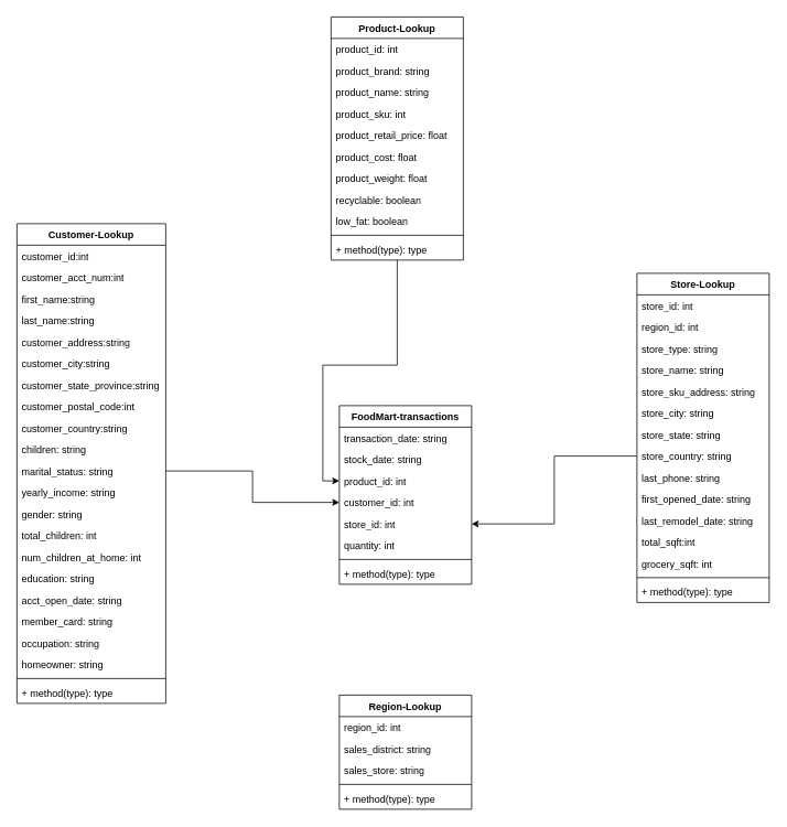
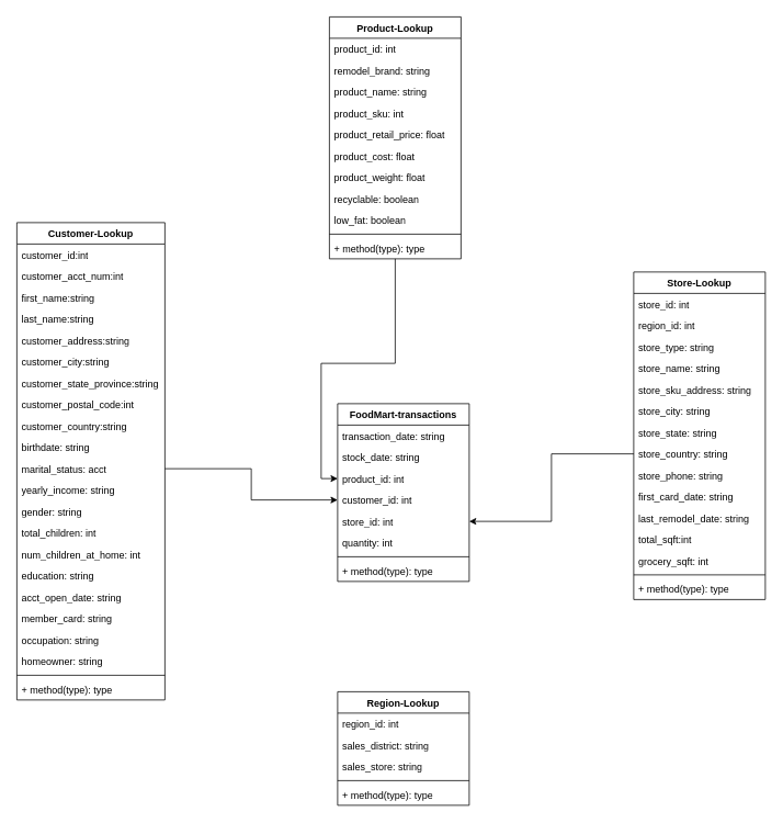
  <mxCell id="0" />
  <mxCell id="1" parent="0" />
  <mxCell id="2" value="FoodMart-transactions" style="swimlane;fontStyle=1;align=center;verticalAlign=top;childLayout=stackLayout;horizontal=1;startSize=26;horizontalStack=0;resizeParent=1;resizeParentMax=0;resizeLast=0;collapsible=1;marginBottom=0;whiteSpace=wrap;html=1;" vertex="1" parent="1"><mxGeometry x="410" y="490" width="160" height="216" as="geometry" /></mxCell>
  <mxCell id="3" value="transaction_date: string" style="text;strokeColor=none;fillColor=none;align=left;verticalAlign=top;spacingLeft=4;spacingRight=4;overflow=hidden;rotatable=0;points=[[0,0.5],[1,0.5]];portConstraint=eastwest;whiteSpace=wrap;html=1;" vertex="1" parent="2"><mxGeometry y="26" width="160" height="26" as="geometry" /></mxCell>
  <mxCell id="4" value="stock_date: string" style="text;strokeColor=none;fillColor=none;align=left;verticalAlign=top;spacingLeft=4;spacingRight=4;overflow=hidden;rotatable=0;points=[[0,0.5],[1,0.5]];portConstraint=eastwest;whiteSpace=wrap;html=1;" vertex="1" parent="2"><mxGeometry y="52" width="160" height="26" as="geometry" /></mxCell>
  <mxCell id="5" value="product_id: int" style="text;strokeColor=none;fillColor=none;align=left;verticalAlign=top;spacingLeft=4;spacingRight=4;overflow=hidden;rotatable=0;points=[[0,0.5],[1,0.5]];portConstraint=eastwest;whiteSpace=wrap;html=1;" vertex="1" parent="2"><mxGeometry y="78" width="160" height="26" as="geometry" /></mxCell>
  <mxCell id="6" value="customer_id: int" style="text;strokeColor=none;fillColor=none;align=left;verticalAlign=top;spacingLeft=4;spacingRight=4;overflow=hidden;rotatable=0;points=[[0,0.5],[1,0.5]];portConstraint=eastwest;whiteSpace=wrap;html=1;" vertex="1" parent="2"><mxGeometry y="104" width="160" height="26" as="geometry" /></mxCell>
  <mxCell id="7" value="store_id: int" style="text;strokeColor=none;fillColor=none;align=left;verticalAlign=top;spacingLeft=4;spacingRight=4;overflow=hidden;rotatable=0;points=[[0,0.5],[1,0.5]];portConstraint=eastwest;whiteSpace=wrap;html=1;" vertex="1" parent="2"><mxGeometry y="130" width="160" height="26" as="geometry" /></mxCell>
  <mxCell id="8" value="quantity: int" style="text;strokeColor=none;fillColor=none;align=left;verticalAlign=top;spacingLeft=4;spacingRight=4;overflow=hidden;rotatable=0;points=[[0,0.5],[1,0.5]];portConstraint=eastwest;whiteSpace=wrap;html=1;" vertex="1" parent="2"><mxGeometry y="156" width="160" height="26" as="geometry" /></mxCell>
  <mxCell id="9" value="" style="line;strokeWidth=1;fillColor=none;align=left;verticalAlign=middle;spacingTop=-1;spacingLeft=3;spacingRight=3;rotatable=0;labelPosition=right;points=[];portConstraint=eastwest;strokeColor=inherit;" vertex="1" parent="2"><mxGeometry y="182" width="160" height="8" as="geometry" /></mxCell>
  <mxCell id="10" value="+ method(type): type" style="text;strokeColor=none;fillColor=none;align=left;verticalAlign=top;spacingLeft=4;spacingRight=4;overflow=hidden;rotatable=0;points=[[0,0.5],[1,0.5]];portConstraint=eastwest;whiteSpace=wrap;html=1;" vertex="1" parent="2"><mxGeometry y="190" width="160" height="26" as="geometry" /></mxCell>
  <mxCell id="11" value="Customer-Lookup" style="swimlane;fontStyle=1;align=center;verticalAlign=top;childLayout=stackLayout;horizontal=1;startSize=26;horizontalStack=0;resizeParent=1;resizeParentMax=0;resizeLast=0;collapsible=1;marginBottom=0;whiteSpace=wrap;html=1;" vertex="1" parent="1"><mxGeometry x="20" y="270" width="180" height="580" as="geometry" /></mxCell>
  <mxCell id="12" value="customer_id:int" style="text;strokeColor=none;fillColor=none;align=left;verticalAlign=top;spacingLeft=4;spacingRight=4;overflow=hidden;rotatable=0;points=[[0,0.5],[1,0.5]];portConstraint=eastwest;whiteSpace=wrap;html=1;" vertex="1" parent="11"><mxGeometry y="26" width="180" height="26" as="geometry" /></mxCell>
  <mxCell id="13" value="customer_acct_num:int" style="text;strokeColor=none;fillColor=none;align=left;verticalAlign=top;spacingLeft=4;spacingRight=4;overflow=hidden;rotatable=0;points=[[0,0.5],[1,0.5]];portConstraint=eastwest;whiteSpace=wrap;html=1;" vertex="1" parent="11"><mxGeometry y="52" width="180" height="26" as="geometry" /></mxCell>
  <mxCell id="14" value="first_name:string" style="text;strokeColor=none;fillColor=none;align=left;verticalAlign=top;spacingLeft=4;spacingRight=4;overflow=hidden;rotatable=0;points=[[0,0.5],[1,0.5]];portConstraint=eastwest;whiteSpace=wrap;html=1;" vertex="1" parent="11"><mxGeometry y="78" width="180" height="26" as="geometry" /></mxCell>
  <mxCell id="15" value="last_name:string" style="text;strokeColor=none;fillColor=none;align=left;verticalAlign=top;spacingLeft=4;spacingRight=4;overflow=hidden;rotatable=0;points=[[0,0.5],[1,0.5]];portConstraint=eastwest;whiteSpace=wrap;html=1;" vertex="1" parent="11"><mxGeometry y="104" width="180" height="26" as="geometry" /></mxCell>
  <mxCell id="16" value="customer_address:string" style="text;strokeColor=none;fillColor=none;align=left;verticalAlign=top;spacingLeft=4;spacingRight=4;overflow=hidden;rotatable=0;points=[[0,0.5],[1,0.5]];portConstraint=eastwest;whiteSpace=wrap;html=1;" vertex="1" parent="11"><mxGeometry y="130" width="180" height="26" as="geometry" /></mxCell>
  <mxCell id="17" value="customer_city:string" style="text;strokeColor=none;fillColor=none;align=left;verticalAlign=top;spacingLeft=4;spacingRight=4;overflow=hidden;rotatable=0;points=[[0,0.5],[1,0.5]];portConstraint=eastwest;whiteSpace=wrap;html=1;" vertex="1" parent="11"><mxGeometry y="156" width="180" height="26" as="geometry" /></mxCell>
  <mxCell id="18" value="customer_state_province:string" style="text;strokeColor=none;fillColor=none;align=left;verticalAlign=top;spacingLeft=4;spacingRight=4;overflow=hidden;rotatable=0;points=[[0,0.5],[1,0.5]];portConstraint=eastwest;whiteSpace=wrap;html=1;" vertex="1" parent="11"><mxGeometry y="182" width="180" height="26" as="geometry" /></mxCell>
  <mxCell id="19" value="customer_postal_code:int" style="text;strokeColor=none;fillColor=none;align=left;verticalAlign=top;spacingLeft=4;spacingRight=4;overflow=hidden;rotatable=0;points=[[0,0.5],[1,0.5]];portConstraint=eastwest;whiteSpace=wrap;html=1;" vertex="1" parent="11"><mxGeometry y="208" width="180" height="26" as="geometry" /></mxCell>
  <mxCell id="20" value="customer_country:string" style="text;strokeColor=none;fillColor=none;align=left;verticalAlign=top;spacingLeft=4;spacingRight=4;overflow=hidden;rotatable=0;points=[[0,0.5],[1,0.5]];portConstraint=eastwest;whiteSpace=wrap;html=1;" vertex="1" parent="11"><mxGeometry y="234" width="180" height="26" as="geometry" /></mxCell>
- <mxCell id="21" value="children:&amp;nbsp;string" style="text;strokeColor=none;fillColor=none;align=left;verticalAlign=top;spacingLeft=4;spacingRight=4;overflow=hidden;rotatable=0;points=[[0,0.5],[1,0.5]];portConstraint=eastwest;whiteSpace=wrap;html=1;" vertex="1" parent="11"><mxGeometry y="260" width="180" height="26" as="geometry" /></mxCell>
- <mxCell id="22" value="marital_status: string" style="text;strokeColor=none;fillColor=none;align=left;verticalAlign=top;spacingLeft=4;spacingRight=4;overflow=hidden;rotatable=0;points=[[0,0.5],[1,0.5]];portConstraint=eastwest;whiteSpace=wrap;html=1;" vertex="1" parent="11"><mxGeometry y="286" width="180" height="26" as="geometry" /></mxCell>
+ <mxCell id="21" value="birthdate:&amp;nbsp;string" style="text;strokeColor=none;fillColor=none;align=left;verticalAlign=top;spacingLeft=4;spacingRight=4;overflow=hidden;rotatable=0;points=[[0,0.5],[1,0.5]];portConstraint=eastwest;whiteSpace=wrap;html=1;" vertex="1" parent="11"><mxGeometry y="260" width="180" height="26" as="geometry" /></mxCell>
+ <mxCell id="22" value="marital_status: acct" style="text;strokeColor=none;fillColor=none;align=left;verticalAlign=top;spacingLeft=4;spacingRight=4;overflow=hidden;rotatable=0;points=[[0,0.5],[1,0.5]];portConstraint=eastwest;whiteSpace=wrap;html=1;" vertex="1" parent="11"><mxGeometry y="286" width="180" height="26" as="geometry" /></mxCell>
  <mxCell id="23" value="yearly_income: string" style="text;strokeColor=none;fillColor=none;align=left;verticalAlign=top;spacingLeft=4;spacingRight=4;overflow=hidden;rotatable=0;points=[[0,0.5],[1,0.5]];portConstraint=eastwest;whiteSpace=wrap;html=1;" vertex="1" parent="11"><mxGeometry y="312" width="180" height="26" as="geometry" /></mxCell>
  <mxCell id="24" value="gender: string" style="text;strokeColor=none;fillColor=none;align=left;verticalAlign=top;spacingLeft=4;spacingRight=4;overflow=hidden;rotatable=0;points=[[0,0.5],[1,0.5]];portConstraint=eastwest;whiteSpace=wrap;html=1;" vertex="1" parent="11"><mxGeometry y="338" width="180" height="26" as="geometry" /></mxCell>
  <mxCell id="25" value="total_children: int" style="text;strokeColor=none;fillColor=none;align=left;verticalAlign=top;spacingLeft=4;spacingRight=4;overflow=hidden;rotatable=0;points=[[0,0.5],[1,0.5]];portConstraint=eastwest;whiteSpace=wrap;html=1;" vertex="1" parent="11"><mxGeometry y="364" width="180" height="26" as="geometry" /></mxCell>
  <mxCell id="26" value="num_children_at_home: int" style="text;strokeColor=none;fillColor=none;align=left;verticalAlign=top;spacingLeft=4;spacingRight=4;overflow=hidden;rotatable=0;points=[[0,0.5],[1,0.5]];portConstraint=eastwest;whiteSpace=wrap;html=1;" vertex="1" parent="11"><mxGeometry y="390" width="180" height="26" as="geometry" /></mxCell>
  <mxCell id="27" value="education: string" style="text;strokeColor=none;fillColor=none;align=left;verticalAlign=top;spacingLeft=4;spacingRight=4;overflow=hidden;rotatable=0;points=[[0,0.5],[1,0.5]];portConstraint=eastwest;whiteSpace=wrap;html=1;" vertex="1" parent="11"><mxGeometry y="416" width="180" height="26" as="geometry" /></mxCell>
  <mxCell id="28" value="acct_open_date: string" style="text;strokeColor=none;fillColor=none;align=left;verticalAlign=top;spacingLeft=4;spacingRight=4;overflow=hidden;rotatable=0;points=[[0,0.5],[1,0.5]];portConstraint=eastwest;whiteSpace=wrap;html=1;" vertex="1" parent="11"><mxGeometry y="442" width="180" height="26" as="geometry" /></mxCell>
  <mxCell id="29" value="member_card: string" style="text;strokeColor=none;fillColor=none;align=left;verticalAlign=top;spacingLeft=4;spacingRight=4;overflow=hidden;rotatable=0;points=[[0,0.5],[1,0.5]];portConstraint=eastwest;whiteSpace=wrap;html=1;" vertex="1" parent="11"><mxGeometry y="468" width="180" height="26" as="geometry" /></mxCell>
  <mxCell id="30" value="occupation: string" style="text;strokeColor=none;fillColor=none;align=left;verticalAlign=top;spacingLeft=4;spacingRight=4;overflow=hidden;rotatable=0;points=[[0,0.5],[1,0.5]];portConstraint=eastwest;whiteSpace=wrap;html=1;" vertex="1" parent="11"><mxGeometry y="494" width="180" height="26" as="geometry" /></mxCell>
  <mxCell id="31" value="homeowner: string" style="text;strokeColor=none;fillColor=none;align=left;verticalAlign=top;spacingLeft=4;spacingRight=4;overflow=hidden;rotatable=0;points=[[0,0.5],[1,0.5]];portConstraint=eastwest;whiteSpace=wrap;html=1;" vertex="1" parent="11"><mxGeometry y="520" width="180" height="26" as="geometry" /></mxCell>
  <mxCell id="32" value="" style="line;strokeWidth=1;fillColor=none;align=left;verticalAlign=middle;spacingTop=-1;spacingLeft=3;spacingRight=3;rotatable=0;labelPosition=right;points=[];portConstraint=eastwest;strokeColor=inherit;" vertex="1" parent="11"><mxGeometry y="546" width="180" height="8" as="geometry" /></mxCell>
  <mxCell id="33" value="+ method(type): type" style="text;strokeColor=none;fillColor=none;align=left;verticalAlign=top;spacingLeft=4;spacingRight=4;overflow=hidden;rotatable=0;points=[[0,0.5],[1,0.5]];portConstraint=eastwest;whiteSpace=wrap;html=1;" vertex="1" parent="11"><mxGeometry y="554" width="180" height="26" as="geometry" /></mxCell>
  <mxCell id="34" style="edgeStyle=orthogonalEdgeStyle;rounded=0;orthogonalLoop=1;jettySize=auto;html=1;entryX=0;entryY=0.5;entryDx=0;entryDy=0;" edge="1" parent="1" source="35" target="5"><mxGeometry relative="1" as="geometry" /></mxCell>
  <mxCell id="35" value="Product-Lookup" style="swimlane;fontStyle=1;align=center;verticalAlign=top;childLayout=stackLayout;horizontal=1;startSize=26;horizontalStack=0;resizeParent=1;resizeParentMax=0;resizeLast=0;collapsible=1;marginBottom=0;whiteSpace=wrap;html=1;" vertex="1" parent="1"><mxGeometry x="400" y="20" width="160" height="294" as="geometry" /></mxCell>
  <mxCell id="36" value="product_id: int" style="text;strokeColor=none;fillColor=none;align=left;verticalAlign=top;spacingLeft=4;spacingRight=4;overflow=hidden;rotatable=0;points=[[0,0.5],[1,0.5]];portConstraint=eastwest;whiteSpace=wrap;html=1;" vertex="1" parent="35"><mxGeometry y="26" width="160" height="26" as="geometry" /></mxCell>
- <mxCell id="37" value="product_brand: string" style="text;strokeColor=none;fillColor=none;align=left;verticalAlign=top;spacingLeft=4;spacingRight=4;overflow=hidden;rotatable=0;points=[[0,0.5],[1,0.5]];portConstraint=eastwest;whiteSpace=wrap;html=1;" vertex="1" parent="35"><mxGeometry y="52" width="160" height="26" as="geometry" /></mxCell>
+ <mxCell id="37" value="remodel_brand: string" style="text;strokeColor=none;fillColor=none;align=left;verticalAlign=top;spacingLeft=4;spacingRight=4;overflow=hidden;rotatable=0;points=[[0,0.5],[1,0.5]];portConstraint=eastwest;whiteSpace=wrap;html=1;" vertex="1" parent="35"><mxGeometry y="52" width="160" height="26" as="geometry" /></mxCell>
  <mxCell id="38" value="product_name: string" style="text;strokeColor=none;fillColor=none;align=left;verticalAlign=top;spacingLeft=4;spacingRight=4;overflow=hidden;rotatable=0;points=[[0,0.5],[1,0.5]];portConstraint=eastwest;whiteSpace=wrap;html=1;" vertex="1" parent="35"><mxGeometry y="78" width="160" height="26" as="geometry" /></mxCell>
  <mxCell id="39" value="product_sku: int" style="text;strokeColor=none;fillColor=none;align=left;verticalAlign=top;spacingLeft=4;spacingRight=4;overflow=hidden;rotatable=0;points=[[0,0.5],[1,0.5]];portConstraint=eastwest;whiteSpace=wrap;html=1;" vertex="1" parent="35"><mxGeometry y="104" width="160" height="26" as="geometry" /></mxCell>
  <mxCell id="40" value="product_retail_price: float" style="text;strokeColor=none;fillColor=none;align=left;verticalAlign=top;spacingLeft=4;spacingRight=4;overflow=hidden;rotatable=0;points=[[0,0.5],[1,0.5]];portConstraint=eastwest;whiteSpace=wrap;html=1;" vertex="1" parent="35"><mxGeometry y="130" width="160" height="26" as="geometry" /></mxCell>
  <mxCell id="41" value="product_cost: float" style="text;strokeColor=none;fillColor=none;align=left;verticalAlign=top;spacingLeft=4;spacingRight=4;overflow=hidden;rotatable=0;points=[[0,0.5],[1,0.5]];portConstraint=eastwest;whiteSpace=wrap;html=1;" vertex="1" parent="35"><mxGeometry y="156" width="160" height="26" as="geometry" /></mxCell>
  <mxCell id="42" value="product_weight: float" style="text;strokeColor=none;fillColor=none;align=left;verticalAlign=top;spacingLeft=4;spacingRight=4;overflow=hidden;rotatable=0;points=[[0,0.5],[1,0.5]];portConstraint=eastwest;whiteSpace=wrap;html=1;" vertex="1" parent="35"><mxGeometry y="182" width="160" height="26" as="geometry" /></mxCell>
  <mxCell id="43" value="recyclable: boolean" style="text;strokeColor=none;fillColor=none;align=left;verticalAlign=top;spacingLeft=4;spacingRight=4;overflow=hidden;rotatable=0;points=[[0,0.5],[1,0.5]];portConstraint=eastwest;whiteSpace=wrap;html=1;" vertex="1" parent="35"><mxGeometry y="208" width="160" height="26" as="geometry" /></mxCell>
  <mxCell id="44" value="low_fat:&amp;nbsp;boolean" style="text;strokeColor=none;fillColor=none;align=left;verticalAlign=top;spacingLeft=4;spacingRight=4;overflow=hidden;rotatable=0;points=[[0,0.5],[1,0.5]];portConstraint=eastwest;whiteSpace=wrap;html=1;" vertex="1" parent="35"><mxGeometry y="234" width="160" height="26" as="geometry" /></mxCell>
  <mxCell id="45" value="" style="line;strokeWidth=1;fillColor=none;align=left;verticalAlign=middle;spacingTop=-1;spacingLeft=3;spacingRight=3;rotatable=0;labelPosition=right;points=[];portConstraint=eastwest;strokeColor=inherit;" vertex="1" parent="35"><mxGeometry y="260" width="160" height="8" as="geometry" /></mxCell>
  <mxCell id="46" value="+ method(type): type" style="text;strokeColor=none;fillColor=none;align=left;verticalAlign=top;spacingLeft=4;spacingRight=4;overflow=hidden;rotatable=0;points=[[0,0.5],[1,0.5]];portConstraint=eastwest;whiteSpace=wrap;html=1;" vertex="1" parent="35"><mxGeometry y="268" width="160" height="26" as="geometry" /></mxCell>
  <mxCell id="47" value="Region-Lookup" style="swimlane;fontStyle=1;align=center;verticalAlign=top;childLayout=stackLayout;horizontal=1;startSize=26;horizontalStack=0;resizeParent=1;resizeParentMax=0;resizeLast=0;collapsible=1;marginBottom=0;whiteSpace=wrap;html=1;" vertex="1" parent="1"><mxGeometry x="410" y="840" width="160" height="138" as="geometry" /></mxCell>
  <mxCell id="48" value="region_id: int" style="text;strokeColor=none;fillColor=none;align=left;verticalAlign=top;spacingLeft=4;spacingRight=4;overflow=hidden;rotatable=0;points=[[0,0.5],[1,0.5]];portConstraint=eastwest;whiteSpace=wrap;html=1;" vertex="1" parent="47"><mxGeometry y="26" width="160" height="26" as="geometry" /></mxCell>
  <mxCell id="49" value="sales_district: string" style="text;strokeColor=none;fillColor=none;align=left;verticalAlign=top;spacingLeft=4;spacingRight=4;overflow=hidden;rotatable=0;points=[[0,0.5],[1,0.5]];portConstraint=eastwest;whiteSpace=wrap;html=1;" vertex="1" parent="47"><mxGeometry y="52" width="160" height="26" as="geometry" /></mxCell>
  <mxCell id="50" value="sales_store: string" style="text;strokeColor=none;fillColor=none;align=left;verticalAlign=top;spacingLeft=4;spacingRight=4;overflow=hidden;rotatable=0;points=[[0,0.5],[1,0.5]];portConstraint=eastwest;whiteSpace=wrap;html=1;" vertex="1" parent="47"><mxGeometry y="78" width="160" height="26" as="geometry" /></mxCell>
  <mxCell id="51" value="" style="line;strokeWidth=1;fillColor=none;align=left;verticalAlign=middle;spacingTop=-1;spacingLeft=3;spacingRight=3;rotatable=0;labelPosition=right;points=[];portConstraint=eastwest;strokeColor=inherit;" vertex="1" parent="47"><mxGeometry y="104" width="160" height="8" as="geometry" /></mxCell>
  <mxCell id="52" value="+ method(type): type" style="text;strokeColor=none;fillColor=none;align=left;verticalAlign=top;spacingLeft=4;spacingRight=4;overflow=hidden;rotatable=0;points=[[0,0.5],[1,0.5]];portConstraint=eastwest;whiteSpace=wrap;html=1;" vertex="1" parent="47"><mxGeometry y="112" width="160" height="26" as="geometry" /></mxCell>
  <mxCell id="53" value="Store-Lookup" style="swimlane;fontStyle=1;align=center;verticalAlign=top;childLayout=stackLayout;horizontal=1;startSize=26;horizontalStack=0;resizeParent=1;resizeParentMax=0;resizeLast=0;collapsible=1;marginBottom=0;whiteSpace=wrap;html=1;" vertex="1" parent="1"><mxGeometry x="770" y="330" width="160" height="398" as="geometry" /></mxCell>
  <mxCell id="54" value="store_id: int" style="text;strokeColor=none;fillColor=none;align=left;verticalAlign=top;spacingLeft=4;spacingRight=4;overflow=hidden;rotatable=0;points=[[0,0.5],[1,0.5]];portConstraint=eastwest;whiteSpace=wrap;html=1;" vertex="1" parent="53"><mxGeometry y="26" width="160" height="26" as="geometry" /></mxCell>
  <mxCell id="55" value="region_id: int" style="text;strokeColor=none;fillColor=none;align=left;verticalAlign=top;spacingLeft=4;spacingRight=4;overflow=hidden;rotatable=0;points=[[0,0.5],[1,0.5]];portConstraint=eastwest;whiteSpace=wrap;html=1;" vertex="1" parent="53"><mxGeometry y="52" width="160" height="26" as="geometry" /></mxCell>
  <mxCell id="56" value="store_type:&amp;nbsp;string" style="text;strokeColor=none;fillColor=none;align=left;verticalAlign=top;spacingLeft=4;spacingRight=4;overflow=hidden;rotatable=0;points=[[0,0.5],[1,0.5]];portConstraint=eastwest;whiteSpace=wrap;html=1;" vertex="1" parent="53"><mxGeometry y="78" width="160" height="26" as="geometry" /></mxCell>
  <mxCell id="57" value="store_name: string" style="text;strokeColor=none;fillColor=none;align=left;verticalAlign=top;spacingLeft=4;spacingRight=4;overflow=hidden;rotatable=0;points=[[0,0.5],[1,0.5]];portConstraint=eastwest;whiteSpace=wrap;html=1;" vertex="1" parent="53"><mxGeometry y="104" width="160" height="26" as="geometry" /></mxCell>
  <mxCell id="58" value="store_sku_address:&amp;nbsp;string" style="text;strokeColor=none;fillColor=none;align=left;verticalAlign=top;spacingLeft=4;spacingRight=4;overflow=hidden;rotatable=0;points=[[0,0.5],[1,0.5]];portConstraint=eastwest;whiteSpace=wrap;html=1;" vertex="1" parent="53"><mxGeometry y="130" width="160" height="26" as="geometry" /></mxCell>
  <mxCell id="59" value="store_city:&amp;nbsp;string" style="text;strokeColor=none;fillColor=none;align=left;verticalAlign=top;spacingLeft=4;spacingRight=4;overflow=hidden;rotatable=0;points=[[0,0.5],[1,0.5]];portConstraint=eastwest;whiteSpace=wrap;html=1;" vertex="1" parent="53"><mxGeometry y="156" width="160" height="26" as="geometry" /></mxCell>
  <mxCell id="60" value="store_state:&amp;nbsp;string" style="text;strokeColor=none;fillColor=none;align=left;verticalAlign=top;spacingLeft=4;spacingRight=4;overflow=hidden;rotatable=0;points=[[0,0.5],[1,0.5]];portConstraint=eastwest;whiteSpace=wrap;html=1;" vertex="1" parent="53"><mxGeometry y="182" width="160" height="26" as="geometry" /></mxCell>
  <mxCell id="61" value="store_country:&amp;nbsp;string" style="text;strokeColor=none;fillColor=none;align=left;verticalAlign=top;spacingLeft=4;spacingRight=4;overflow=hidden;rotatable=0;points=[[0,0.5],[1,0.5]];portConstraint=eastwest;whiteSpace=wrap;html=1;" vertex="1" parent="53"><mxGeometry y="208" width="160" height="26" as="geometry" /></mxCell>
- <mxCell id="62" value="last_phone:&amp;nbsp;string" style="text;strokeColor=none;fillColor=none;align=left;verticalAlign=top;spacingLeft=4;spacingRight=4;overflow=hidden;rotatable=0;points=[[0,0.5],[1,0.5]];portConstraint=eastwest;whiteSpace=wrap;html=1;" vertex="1" parent="53"><mxGeometry y="234" width="160" height="26" as="geometry" /></mxCell>
- <mxCell id="63" value="first_opened_date: string" style="text;strokeColor=none;fillColor=none;align=left;verticalAlign=top;spacingLeft=4;spacingRight=4;overflow=hidden;rotatable=0;points=[[0,0.5],[1,0.5]];portConstraint=eastwest;whiteSpace=wrap;html=1;" vertex="1" parent="53"><mxGeometry y="260" width="160" height="26" as="geometry" /></mxCell>
+ <mxCell id="62" value="store_phone:&amp;nbsp;string" style="text;strokeColor=none;fillColor=none;align=left;verticalAlign=top;spacingLeft=4;spacingRight=4;overflow=hidden;rotatable=0;points=[[0,0.5],[1,0.5]];portConstraint=eastwest;whiteSpace=wrap;html=1;" vertex="1" parent="53"><mxGeometry y="234" width="160" height="26" as="geometry" /></mxCell>
+ <mxCell id="63" value="first_card_date: string" style="text;strokeColor=none;fillColor=none;align=left;verticalAlign=top;spacingLeft=4;spacingRight=4;overflow=hidden;rotatable=0;points=[[0,0.5],[1,0.5]];portConstraint=eastwest;whiteSpace=wrap;html=1;" vertex="1" parent="53"><mxGeometry y="260" width="160" height="26" as="geometry" /></mxCell>
  <mxCell id="64" value="last_remodel_date: string" style="text;strokeColor=none;fillColor=none;align=left;verticalAlign=top;spacingLeft=4;spacingRight=4;overflow=hidden;rotatable=0;points=[[0,0.5],[1,0.5]];portConstraint=eastwest;whiteSpace=wrap;html=1;" vertex="1" parent="53"><mxGeometry y="286" width="160" height="26" as="geometry" /></mxCell>
  <mxCell id="65" value="total_sqft:int" style="text;strokeColor=none;fillColor=none;align=left;verticalAlign=top;spacingLeft=4;spacingRight=4;overflow=hidden;rotatable=0;points=[[0,0.5],[1,0.5]];portConstraint=eastwest;whiteSpace=wrap;html=1;" vertex="1" parent="53"><mxGeometry y="312" width="160" height="26" as="geometry" /></mxCell>
  <mxCell id="66" value="grocery_sqft: int" style="text;strokeColor=none;fillColor=none;align=left;verticalAlign=top;spacingLeft=4;spacingRight=4;overflow=hidden;rotatable=0;points=[[0,0.5],[1,0.5]];portConstraint=eastwest;whiteSpace=wrap;html=1;" vertex="1" parent="53"><mxGeometry y="338" width="160" height="26" as="geometry" /></mxCell>
  <mxCell id="67" value="" style="line;strokeWidth=1;fillColor=none;align=left;verticalAlign=middle;spacingTop=-1;spacingLeft=3;spacingRight=3;rotatable=0;labelPosition=right;points=[];portConstraint=eastwest;strokeColor=inherit;" vertex="1" parent="53"><mxGeometry y="364" width="160" height="8" as="geometry" /></mxCell>
  <mxCell id="68" value="+ method(type): type" style="text;strokeColor=none;fillColor=none;align=left;verticalAlign=top;spacingLeft=4;spacingRight=4;overflow=hidden;rotatable=0;points=[[0,0.5],[1,0.5]];portConstraint=eastwest;whiteSpace=wrap;html=1;" vertex="1" parent="53"><mxGeometry y="372" width="160" height="26" as="geometry" /></mxCell>
  <mxCell id="69" style="edgeStyle=orthogonalEdgeStyle;rounded=0;orthogonalLoop=1;jettySize=auto;html=1;entryX=0;entryY=0.5;entryDx=0;entryDy=0;" edge="1" parent="1" source="22" target="6"><mxGeometry relative="1" as="geometry" /></mxCell>
  <mxCell id="70" style="edgeStyle=orthogonalEdgeStyle;rounded=0;orthogonalLoop=1;jettySize=auto;html=1;entryX=1;entryY=0.5;entryDx=0;entryDy=0;" edge="1" parent="1" source="61" target="7"><mxGeometry relative="1" as="geometry" /></mxCell>
